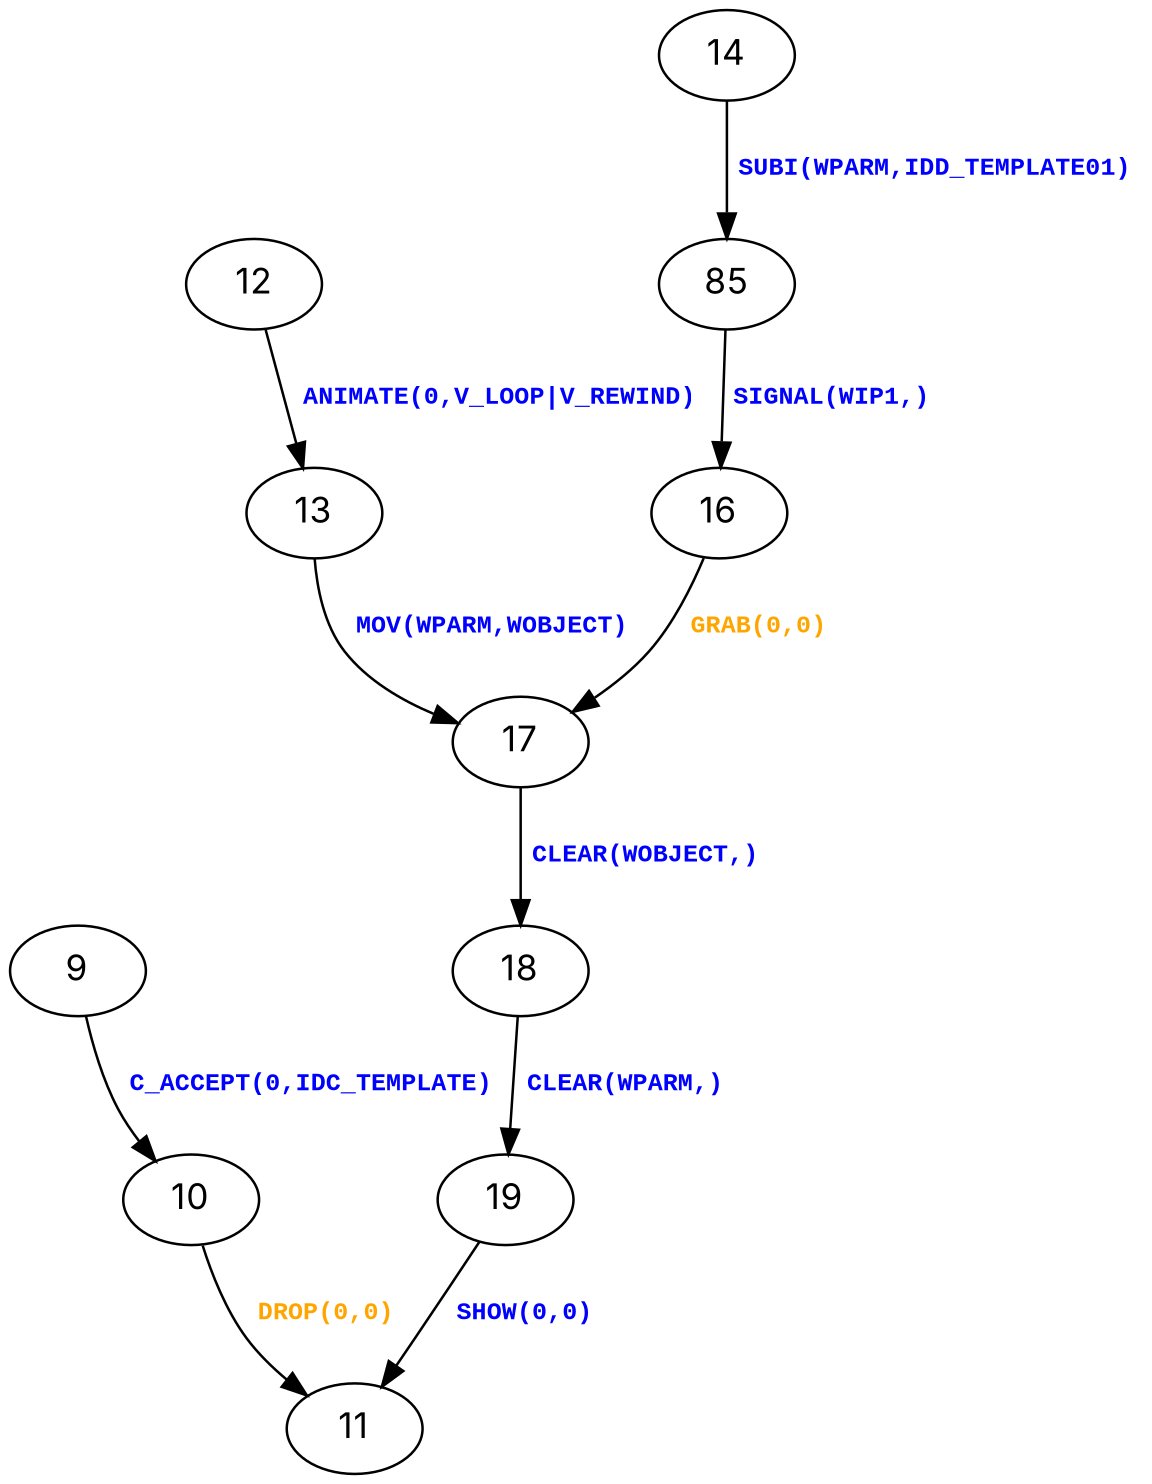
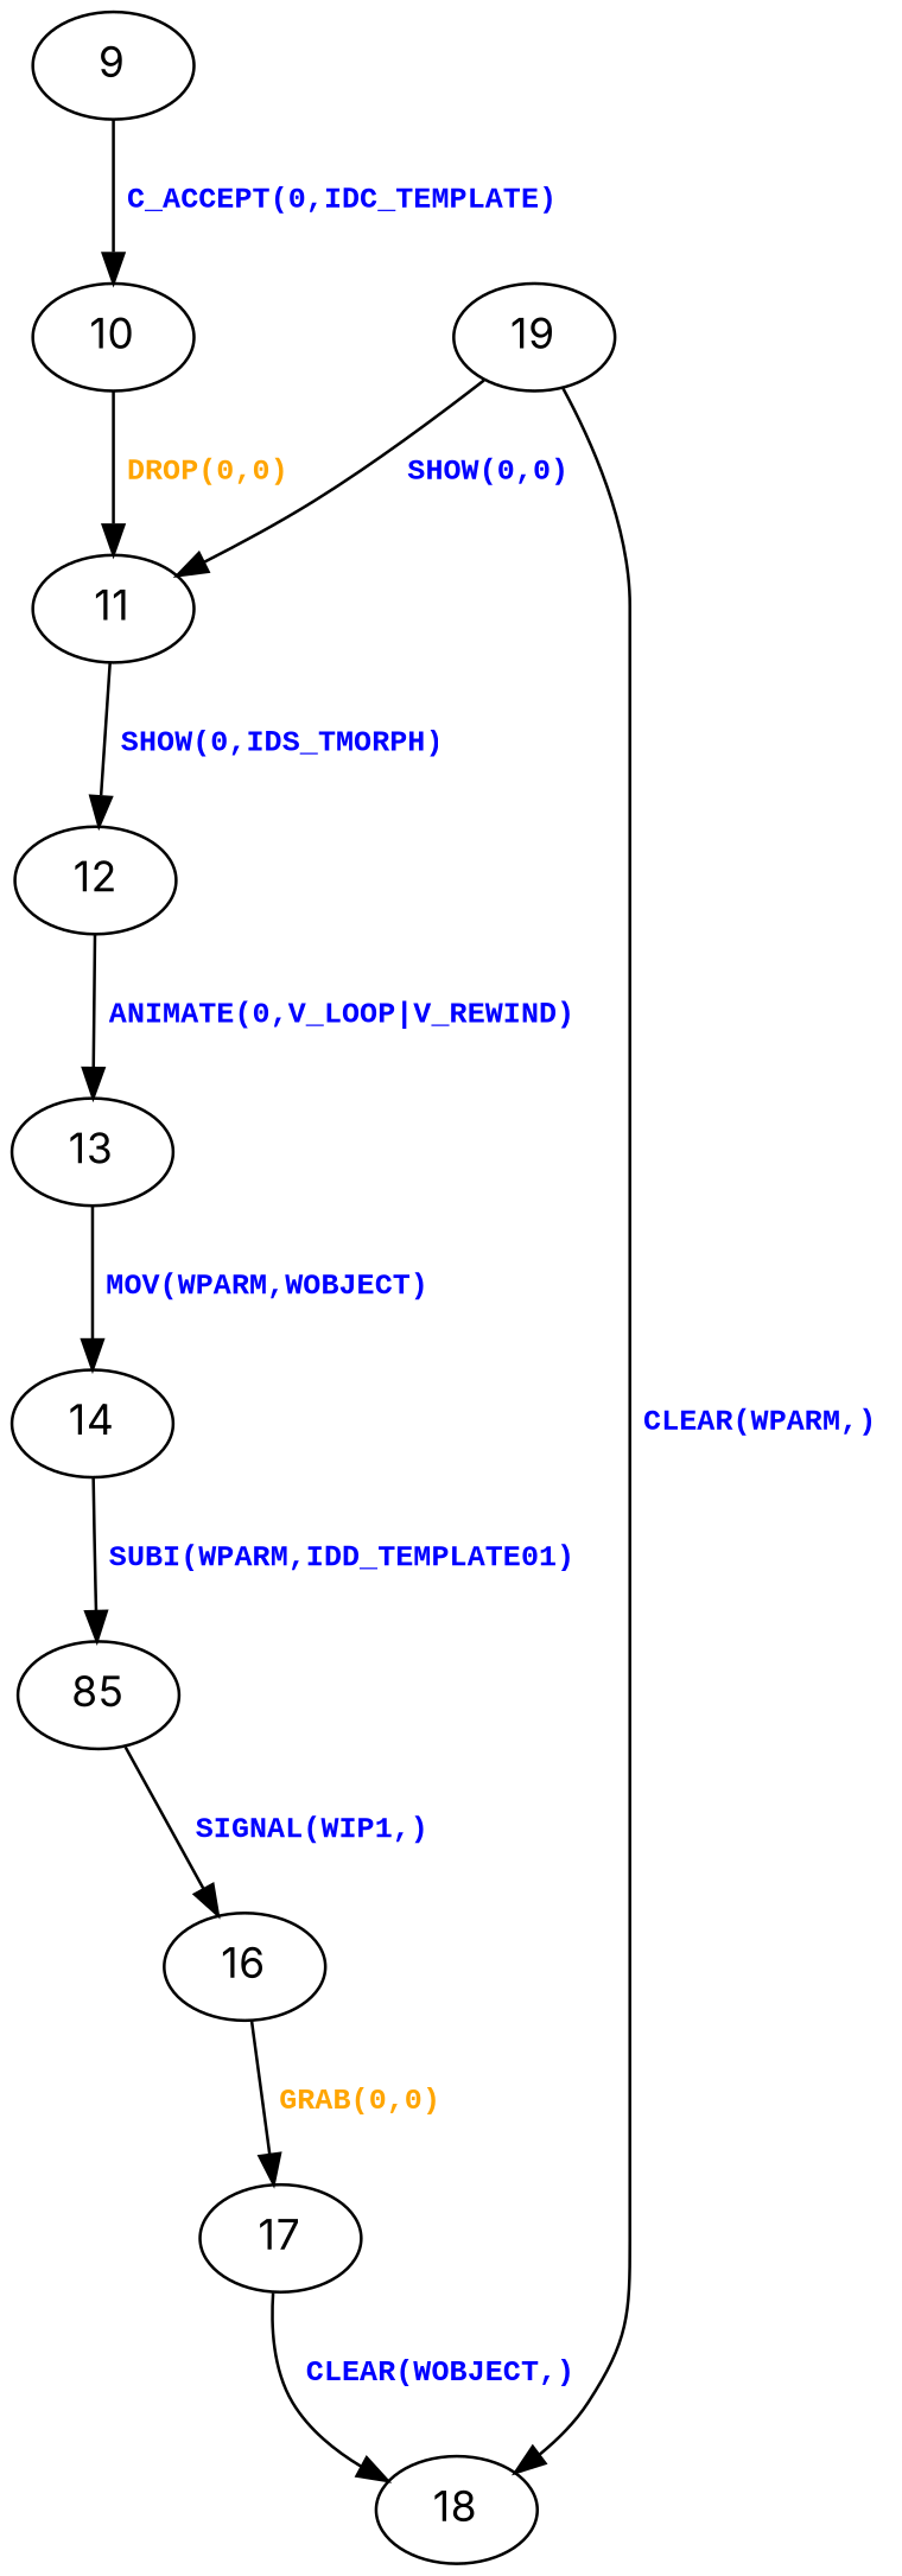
  digraph {
    fontname=Inter
    node [fontname=Inter shape=oval]
    edge [fontcolor=blue fontname=Inter]
    n1 [label=9]
    10
    11
    12
    13
    14
    n7 [label=85]
    16
    17
    18
    19
    n1 -> 10 [label=< <table border="0"><tr><td><font face="Courier New" point-size="10"><b>C_ACCEPT(0,IDC_TEMPLATE)<br align="left"/></b></font></td></tr> </table>>]
    10 -> 11 [fontcolor=orange label=< <table border="0"><tr><td><font face="Courier New" point-size="10"><b>DROP(0,0)<br align="left"/></b></font></td></tr> </table>>]
+   11 -> 12 [label=< <table border="0"><tr><td><font face="Courier New" point-size="10"><b>SHOW(0,IDS_TMORPH)<br align="left"/></b></font></td></tr> </table>>]
    12 -> 13 [label=< <table border="0"><tr><td><font face="Courier New" point-size="10"><b>ANIMATE(0,V_LOOP|V_REWIND)<br align="left"/></b></font></td></tr> </table>>]
-   13 -> 17 [label=< <table border="0"><tr><td><font face="Courier New" point-size="10"><b>MOV(WPARM,WOBJECT)<br align="left"/></b></font></td></tr> </table>>]
+   13 -> 14 [label=< <table border="0"><tr><td><font face="Courier New" point-size="10"><b>MOV(WPARM,WOBJECT)<br align="left"/></b></font></td></tr> </table>>]
    14 -> n7 [label=< <table border="0"><tr><td><font face="Courier New" point-size="10"><b>SUBI(WPARM,IDD_TEMPLATE01)<br align="left"/></b></font></td></tr> </table>>]
    n7 -> 16 [label=< <table border="0"><tr><td><font face="Courier New" point-size="10"><b>SIGNAL(WIP1,)<br align="left"/></b></font></td></tr> </table>>]
    16 -> 17 [fontcolor=orange label=< <table border="0"><tr><td><font face="Courier New" point-size="10"><b>GRAB(0,0)<br align="left"/></b></font></td></tr> </table>>]
    17 -> 18 [label=< <table border="0"><tr><td><font face="Courier New" point-size="10"><b>CLEAR(WOBJECT,)<br align="left"/></b></font></td></tr> </table>>]
-   18 -> 19 [label=< <table border="0"><tr><td><font face="Courier New" point-size="10"><b>CLEAR(WPARM,)<br align="left"/></b></font></td></tr> </table>>]
+   19 -> 18 [label=< <table border="0"><tr><td><font face="Courier New" point-size="10"><b>CLEAR(WPARM,)<br align="left"/></b></font></td></tr> </table>>]
    19 -> 11 [label=< <table border="0"><tr><td><font face="Courier New" point-size="10"><b>SHOW(0,0)<br align="left"/></b></font></td></tr> </table>>]
  }
